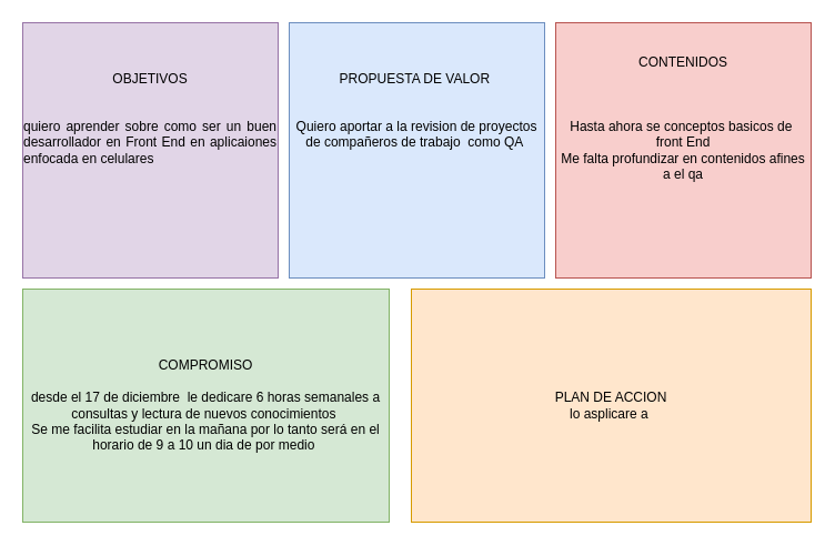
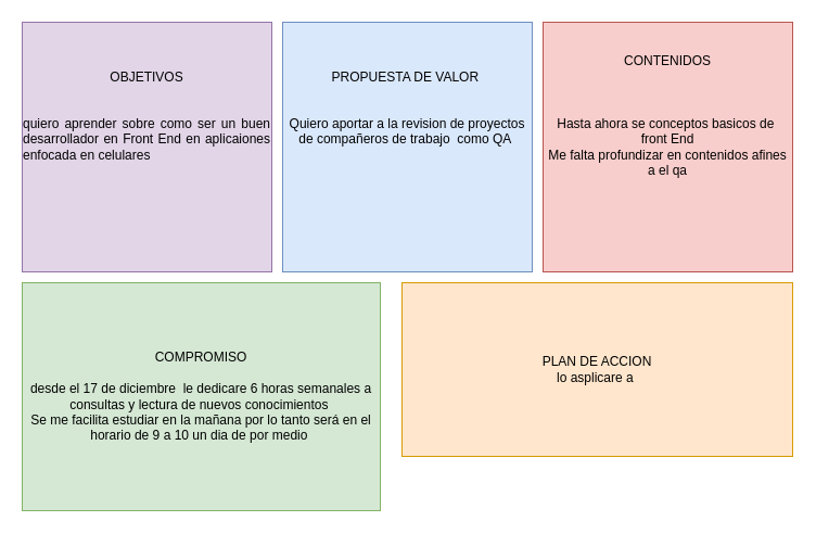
  <mxCell id="0" />
  <mxCell id="1" parent="0" />
  <mxCell id="2" value="OBJETIVOS&lt;br&gt;&lt;br&gt;&lt;br&gt;&lt;div style=&quot;text-align: justify&quot;&gt;&lt;span&gt;quiero aprender sobre como ser un buen desarrollador en Front End en aplicaiones enfocada en celulares&amp;nbsp;&lt;/span&gt;&lt;/div&gt;&lt;br&gt;&lt;br&gt;&amp;nbsp;&lt;br&gt;&lt;br&gt;" style="whiteSpace=wrap;html=1;aspect=fixed;fillColor=#e1d5e7;strokeColor=#9673a6;" vertex="1" parent="1"><mxGeometry x="20" y="20" width="230" height="230" as="geometry" /></mxCell>
  <mxCell id="3" value="PROPUESTA DE VALOR&amp;nbsp;&lt;br&gt;&lt;br&gt;&lt;br&gt;Quiero aportar a la revision de proyectos de compañeros de trabajo&amp;nbsp; como QA&amp;nbsp;&lt;br&gt;&lt;br&gt;&lt;br&gt;&lt;br&gt;&lt;br&gt;&lt;br&gt;" style="whiteSpace=wrap;html=1;aspect=fixed;fillColor=#dae8fc;strokeColor=#6c8ebf;" vertex="1" parent="1"><mxGeometry x="260" y="20" width="230" height="230" as="geometry" /></mxCell>
  <mxCell id="4" value="CONTENIDOS&lt;br&gt;&lt;br&gt;&lt;br&gt;&lt;br&gt;Hasta ahora se conceptos basicos de&amp;nbsp; front End&lt;br&gt;Me falta profundizar en contenidos afines a el qa&lt;br&gt;&lt;br&gt;&lt;br&gt;&lt;br&gt;&lt;br&gt;" style="whiteSpace=wrap;html=1;aspect=fixed;fillColor=#f8cecc;strokeColor=#b85450;" vertex="1" parent="1"><mxGeometry x="500" y="20" width="230" height="230" as="geometry" /></mxCell>
- <mxCell id="5" value="PLAN DE ACCION&lt;br&gt;lo asplicare a&amp;nbsp;" style="rounded=0;whiteSpace=wrap;html=1;fillColor=#ffe6cc;strokeColor=#d79b00;" vertex="1" parent="1"><mxGeometry x="370" y="260" width="360" height="210" as="geometry" /></mxCell>
+ <mxCell id="5" value="PLAN DE ACCION&lt;br&gt;lo asplicare a&amp;nbsp;" style="rounded=0;whiteSpace=wrap;html=1;fillColor=#ffe6cc;strokeColor=#d79b00;" vertex="1" parent="1"><mxGeometry x="370" y="260" width="360" height="160" as="geometry" /></mxCell>
  <mxCell id="6" value="COMPROMISO&lt;br&gt;&lt;br&gt;desde el 17 de diciembre&amp;nbsp; le dedicare 6 horas semanales a consultas y lectura de nuevos conocimientos&amp;nbsp;&lt;br&gt;Se me facilita estudiar en la mañana por lo tanto será en el horario de 9 a 10 un dia de por medio&amp;nbsp;" style="rounded=0;whiteSpace=wrap;html=1;fillColor=#d5e8d4;strokeColor=#82b366;" vertex="1" parent="1"><mxGeometry x="20" y="260" width="330" height="210" as="geometry" /></mxCell>
